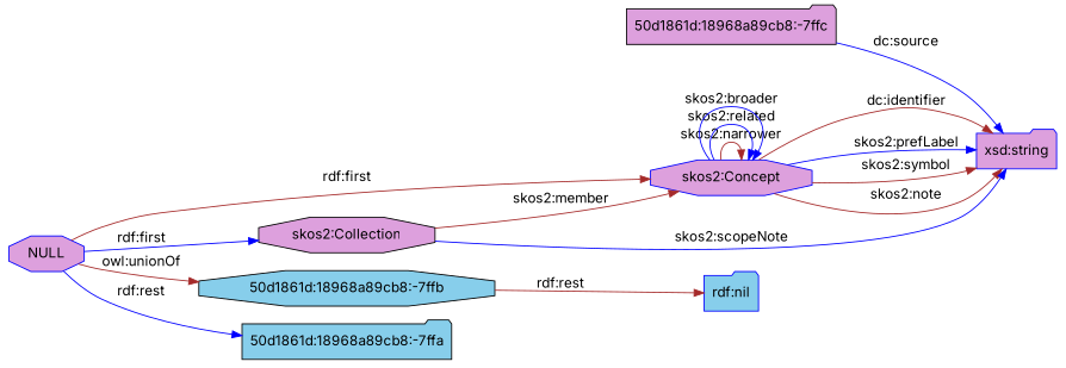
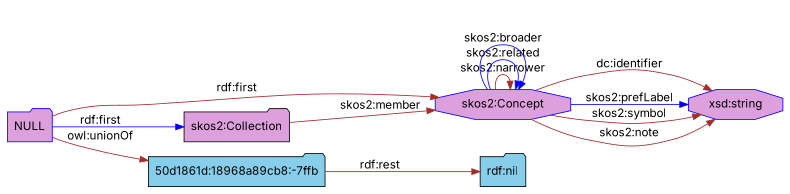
  digraph {
    fontname=Inter
    rankdir=LR
    node [color=black fillcolor=plum fontname=Inter shape=folder style=filled]
    edge [color=brown fontname=Inter]
-   "xsd:string" [color=blue]
-   "50d1861d:18968a89cb8:-7ffc"
+   "xsd:string" [color=blue shape=octagon]
    "skos2:Concept" [color=blue shape=octagon]
-   "skos2:Collection" [shape=octagon]
-   NULL [color=blue shape=octagon]
-   "50d1861d:18968a89cb8:-7ffb" [fillcolor=skyblue shape=octagon]
-   "50d1861d:18968a89cb8:-7ffa" [fillcolor=skyblue]
-   "rdf:nil" [color=blue fillcolor=skyblue]
-   "50d1861d:18968a89cb8:-7ffc" -> "xsd:string" [color=blue label="dc:source"]
+   "skos2:Collection"
+   NULL [color=blue]
+   "50d1861d:18968a89cb8:-7ffb" [fillcolor=skyblue]
+   "rdf:nil" [fillcolor=skyblue]
    "skos2:Concept" -> "xsd:string" [label="dc:identifier"]
    "skos2:Concept" -> "xsd:string" [color=blue label="skos2:prefLabel"]
    "skos2:Concept" -> "xsd:string" [label="skos2:symbol"]
    "skos2:Concept" -> "xsd:string" [label="skos2:note"]
    "skos2:Concept" -> "skos2:Concept" [label="skos2:narrower"]
    "skos2:Concept" -> "skos2:Concept" [color=blue label="skos2:related"]
    "skos2:Concept" -> "skos2:Concept" [color=blue label="skos2:broader"]
-   "skos2:Collection" -> "xsd:string" [color=blue label="skos2:scopeNote"]
    "skos2:Collection" -> "skos2:Concept" [label="skos2:member"]
    NULL -> "skos2:Concept" [label="rdf:first"]
    NULL -> "skos2:Collection" [color=blue label="rdf:first"]
    NULL -> "50d1861d:18968a89cb8:-7ffb" [label="owl:unionOf"]
-   NULL -> "50d1861d:18968a89cb8:-7ffa" [color=blue label="rdf:rest"]
    "50d1861d:18968a89cb8:-7ffb" -> "rdf:nil" [label="rdf:rest"]
  }
